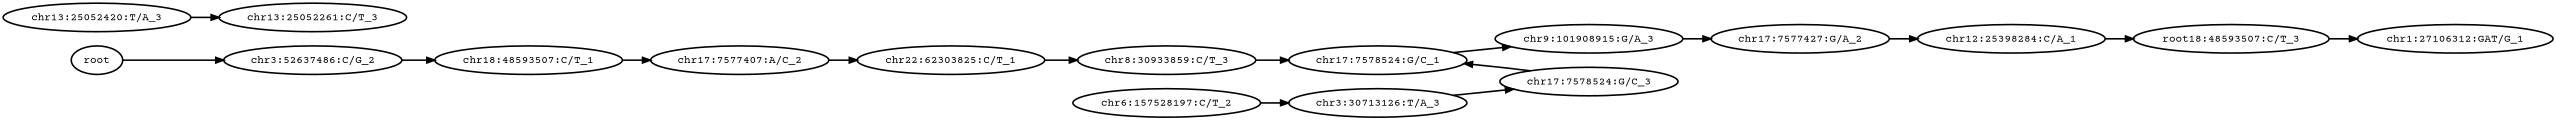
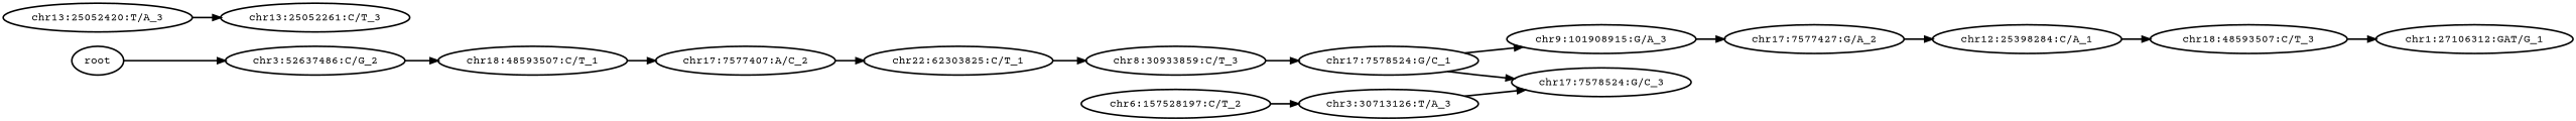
  digraph {
    fontname="Courier Prime"
    rankdir=LR
    node [fontname="Courier Prime" style=bold]
    edge [fontname="Courier Prime" style=bold]
    n1 [label=root]
    n2 [label="chr3:52637486:C/G_2"]
    n3 [label="chr18:48593507:C/T_1"]
    n4 [label="chr17:7577407:A/C_2"]
    n5 [label="chr22:62303825:C/T_1"]
    n6 [label="chr8:30933859:C/T_3"]
    n7 [label="chr17:7578524:G/C_1"]
    n8 [label="chr6:157528197:C/T_2"]
    n9 [label="chr3:30713126:T/A_3"]
    n10 [label="chr17:7578524:G/C_3"]
    n11 [label="chr9:101908915:G/A_3"]
    n12 [label="chr17:7577427:G/A_2"]
    n13 [label="chr12:25398284:C/A_1"]
-   n14 [label="root18:48593507:C/T_3"]
+   n14 [label="chr18:48593507:C/T_3"]
    n15 [label="chr1:27106312:GAT/G_1"]
    n16 [label="chr13:25052420:T/A_3"]
    n17 [label="chr13:25052261:C/T_3"]
    n1 -> n2
    n2 -> n3
    n3 -> n4
    n4 -> n5
    n5 -> n6
    n6 -> n7
    n7 -> n11
    n8 -> n9
    n9 -> n10
-   n10 -> n7
+   n7 -> n10
    n11 -> n12
    n12 -> n13
    n13 -> n14
    n14 -> n15
    n16 -> n17
  }
